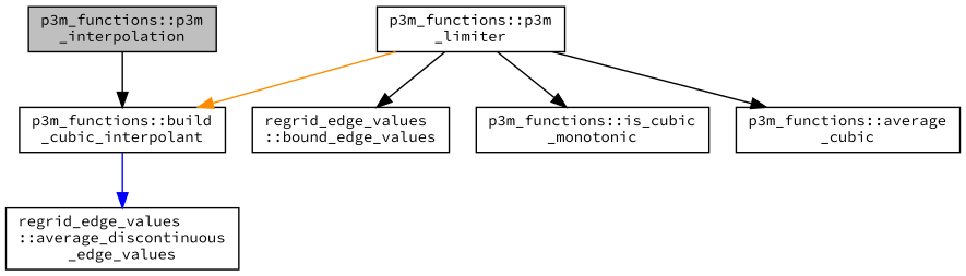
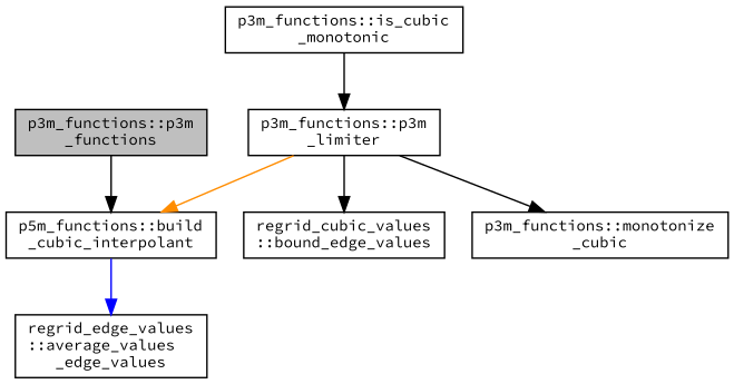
  digraph {
    fontname="Source Code Pro"
    rankdir=TB
    node [color=black fillcolor=white fontname="Source Code Pro" fontsize=10 shape=record style=filled]
    edge [color=black fontname="Source Code Pro" fontsize=10 labelfontname=Helvetica labelfontsize=10 style=solid]
-   n1 [fillcolor=grey75 fontcolor=black height=0.2 label="p3m_functions::p3m\l_interpolation" width=0.4]
-   n2 [height=0.2 label="p3m_functions::build\l_cubic_interpolant" width=0.4]
+   n1 [fillcolor=grey75 fontcolor=black height=0.2 label="p3m_functions::p3m\l_functions" width=0.4]
+   n2 [height=0.2 label="p5m_functions::build\l_cubic_interpolant" width=0.4]
    n3 [height=0.2 label="p3m_functions::p3m\l_limiter" width=0.4]
-   n4 [height=0.2 label="regrid_edge_values\l::bound_edge_values" width=0.4]
+   n4 [height=0.2 label="regrid_cubic_values\l::bound_edge_values" width=0.4]
    n5 [height=0.2 label="p3m_functions::is_cubic\l_monotonic" width=0.4]
-   n6 [height=0.2 label="p3m_functions::average\l_cubic" width=0.4]
-   n7 [height=0.2 label="regrid_edge_values\l::average_discontinuous\l_edge_values" width=0.4]
+   n6 [height=0.2 label="p3m_functions::monotonize\l_cubic" width=0.4]
+   n7 [height=0.2 label="regrid_edge_values\l::average_values\l_edge_values" width=0.4]
    n1 -> n2
    n2 -> n7 [color=blue]
    n3 -> n2 [color=darkorange]
    n3 -> n4
-   n3 -> n5
+   n5 -> n3
    n3 -> n6
  }
